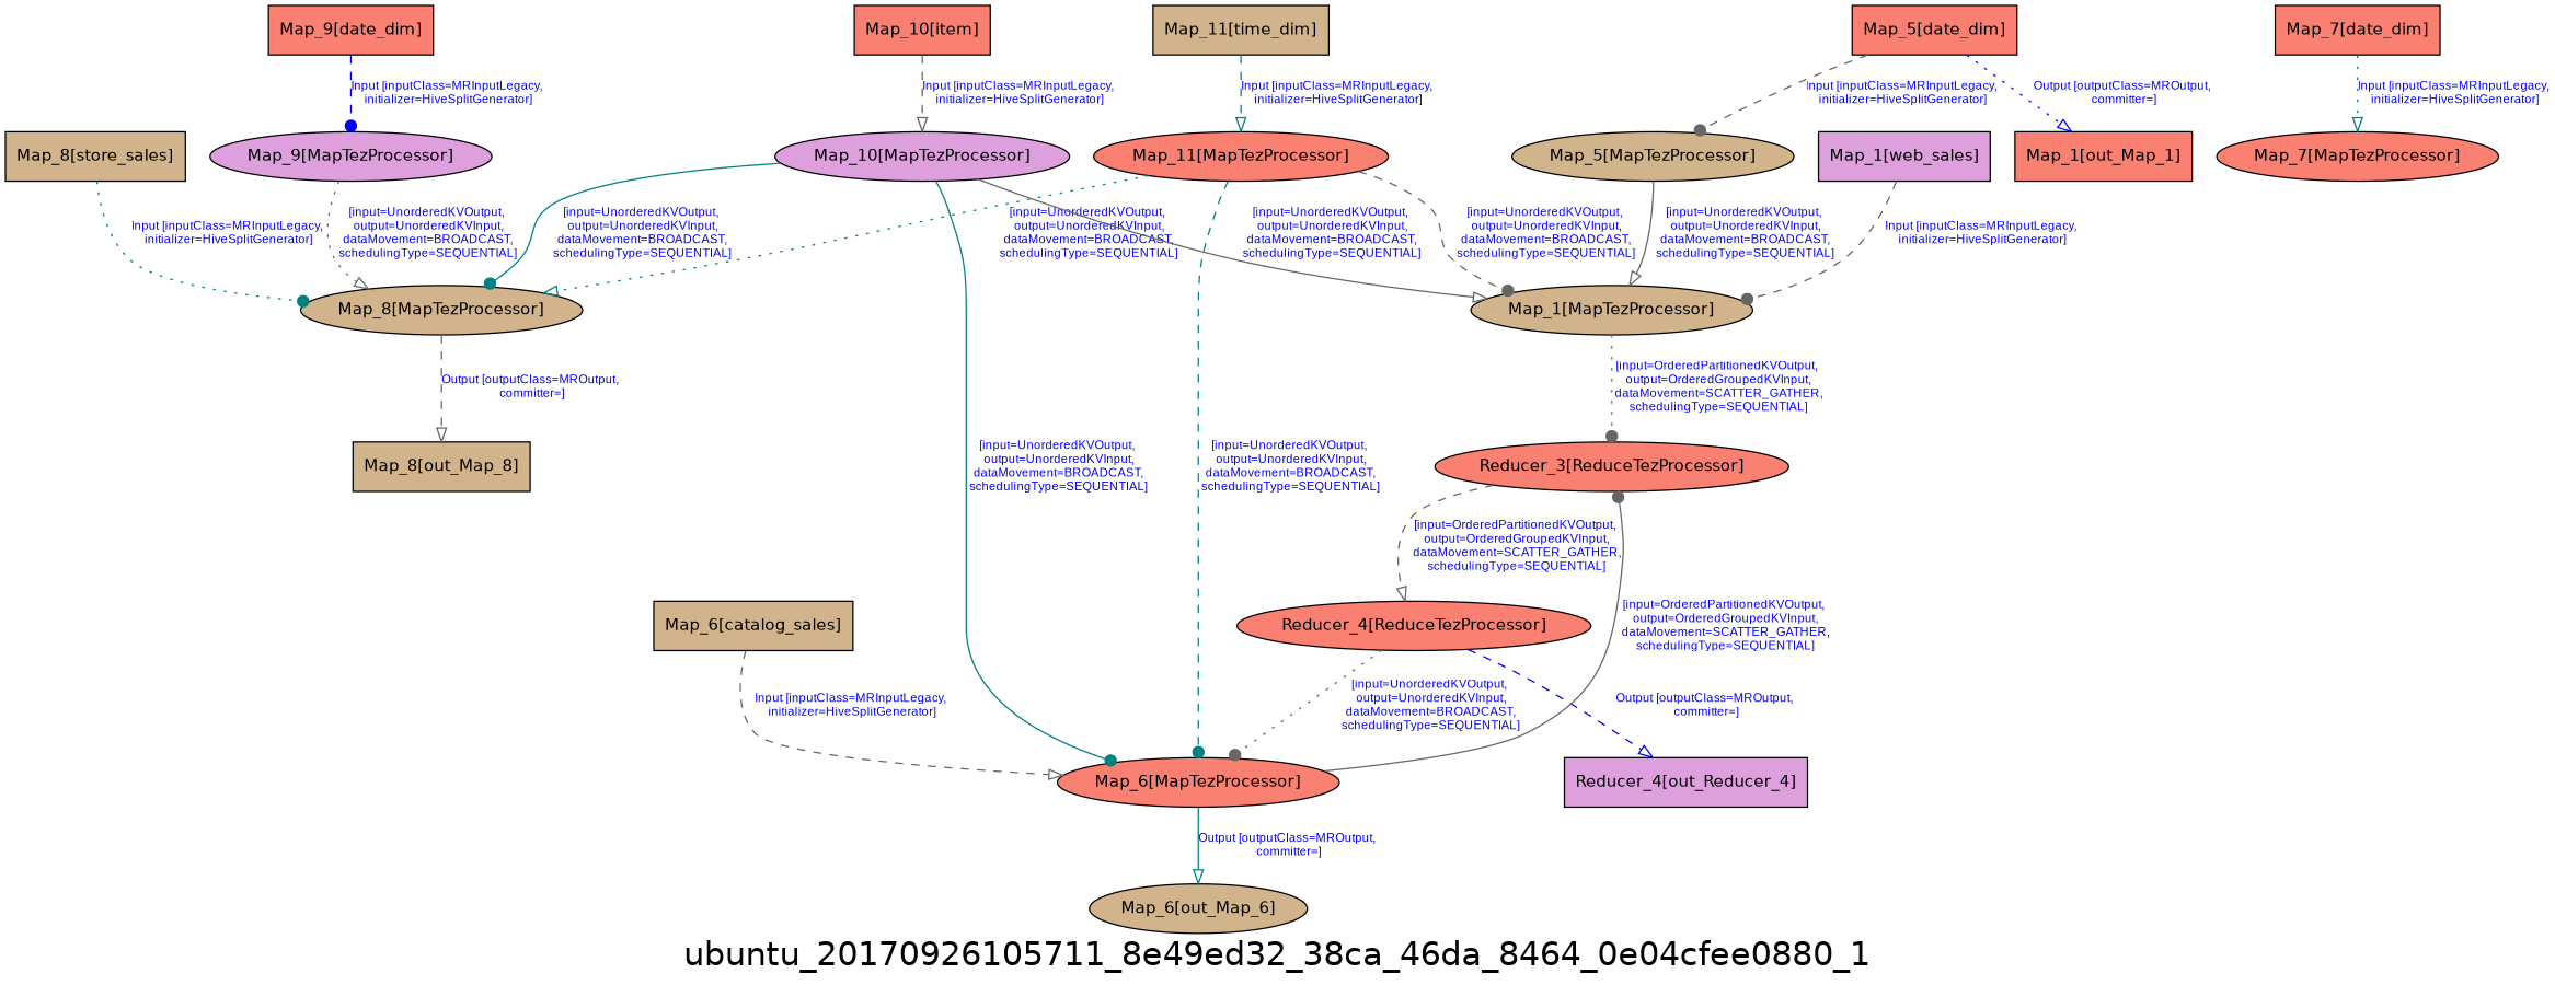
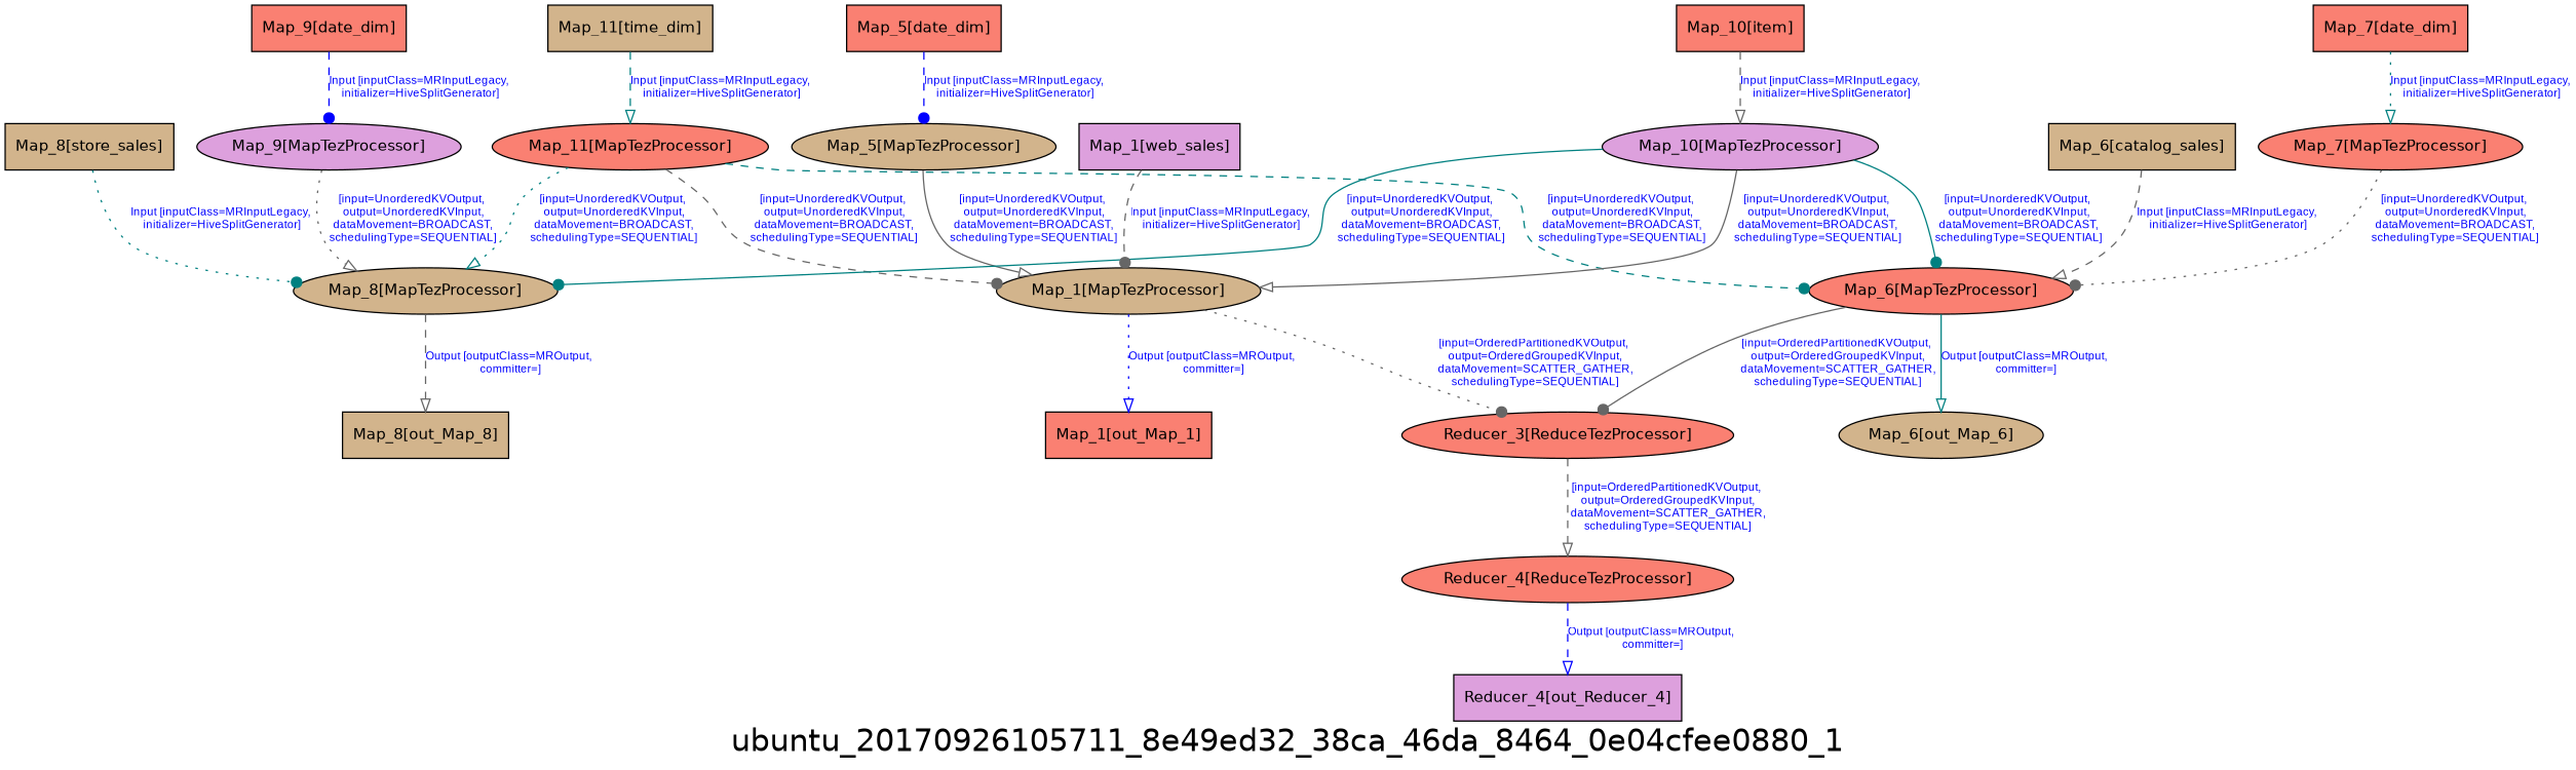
  digraph {
    fontname=Helvetica
    fontsize=24
    label=ubuntu_20170926105711_8e49ed32_38ca_46da_8464_0e04cfee0880_1
    node [fillcolor=salmon fontname=Helvetica fontsize=12 shape=box style=filled]
    edge [arrowhead=onormal color=gray40 fontcolor=blue fontname=Arial fontsize=9 style=dashed]
    n1 [fillcolor=tan label="Map_8[store_sales]"]
    n2 [fillcolor=tan label="Map_8[MapTezProcessor]" shape=""]
    n3 [fillcolor=tan label="Map_8[out_Map_8]"]
    n4 [label="Reducer_3[ReduceTezProcessor]" shape=""]
    n5 [label="Reducer_4[ReduceTezProcessor]" shape=""]
    n6 [fillcolor=tan label="Map_5[MapTezProcessor]" shape=""]
    n7 [fillcolor=tan label="Map_1[MapTezProcessor]" shape=""]
    n8 [label="Map_1[out_Map_1]"]
    n9 [label="Map_5[date_dim]"]
    n10 [fillcolor=tan label="Map_6[catalog_sales]"]
    n11 [label="Map_6[MapTezProcessor]" shape=""]
    n12 [fillcolor=tan label="Map_6[out_Map_6]" shape=ellipse]
    n13 [label="Map_11[MapTezProcessor]" shape=""]
    n14 [fillcolor=plum label="Map_10[MapTezProcessor]" shape=""]
    n15 [fillcolor=plum label="Reducer_4[out_Reducer_4]"]
    n16 [label="Map_9[date_dim]"]
    n17 [fillcolor=plum label="Map_9[MapTezProcessor]" shape=""]
    n18 [fillcolor=plum label="Map_1[web_sales]"]
    n19 [label="Map_10[item]"]
    n20 [label="Map_7[date_dim]"]
    n21 [label="Map_7[MapTezProcessor]" shape=""]
    n22 [fillcolor=tan label="Map_11[time_dim]"]
    n1 -> n2 [arrowhead=dot color=teal label="Input [inputClass=MRInputLegacy,\n initializer=HiveSplitGenerator]" style=dotted]
    n2 -> n3 [label="Output [outputClass=MROutput,\n committer=]"]
    n4 -> n5 [label="[input=OrderedPartitionedKVOutput,\n output=OrderedGroupedKVInput,\n dataMovement=SCATTER_GATHER,\n schedulingType=SEQUENTIAL]"]
    n5 -> n15 [color=blue label="Output [outputClass=MROutput,\n committer=]"]
    n6 -> n7 [label="[input=UnorderedKVOutput,\n output=UnorderedKVInput,\n dataMovement=BROADCAST,\n schedulingType=SEQUENTIAL]" style=solid]
    n7 -> n4 [arrowhead=dot label="[input=OrderedPartitionedKVOutput,\n output=OrderedGroupedKVInput,\n dataMovement=SCATTER_GATHER,\n schedulingType=SEQUENTIAL]" style=dotted]
-   n9 -> n8 [color=blue label="Output [outputClass=MROutput,\n committer=]" style=dotted]
-   n9 -> n6 [arrowhead=dot label="Input [inputClass=MRInputLegacy,\n initializer=HiveSplitGenerator]"]
+   n7 -> n8 [color=blue label="Output [outputClass=MROutput,\n committer=]" style=dotted]
+   n9 -> n6 [arrowhead=dot color=blue label="Input [inputClass=MRInputLegacy,\n initializer=HiveSplitGenerator]"]
    n10 -> n11 [label="Input [inputClass=MRInputLegacy,\n initializer=HiveSplitGenerator]"]
    n11 -> n4 [arrowhead=dot label="[input=OrderedPartitionedKVOutput,\n output=OrderedGroupedKVInput,\n dataMovement=SCATTER_GATHER,\n schedulingType=SEQUENTIAL]" style=solid]
    n11 -> n12 [color=teal label="Output [outputClass=MROutput,\n committer=]" style=solid]
    n13 -> n2 [color=teal label="[input=UnorderedKVOutput,\n output=UnorderedKVInput,\n dataMovement=BROADCAST,\n schedulingType=SEQUENTIAL]" style=dotted]
    n13 -> n7 [arrowhead=dot label="[input=UnorderedKVOutput,\n output=UnorderedKVInput,\n dataMovement=BROADCAST,\n schedulingType=SEQUENTIAL]"]
    n13 -> n11 [arrowhead=dot color=teal label="[input=UnorderedKVOutput,\n output=UnorderedKVInput,\n dataMovement=BROADCAST,\n schedulingType=SEQUENTIAL]"]
    n14 -> n2 [arrowhead=dot color=teal label="[input=UnorderedKVOutput,\n output=UnorderedKVInput,\n dataMovement=BROADCAST,\n schedulingType=SEQUENTIAL]" style=solid]
    n14 -> n7 [label="[input=UnorderedKVOutput,\n output=UnorderedKVInput,\n dataMovement=BROADCAST,\n schedulingType=SEQUENTIAL]" style=solid]
    n14 -> n11 [arrowhead=dot color=teal label="[input=UnorderedKVOutput,\n output=UnorderedKVInput,\n dataMovement=BROADCAST,\n schedulingType=SEQUENTIAL]" style=solid]
    n16 -> n17 [arrowhead=dot color=blue label="Input [inputClass=MRInputLegacy,\n initializer=HiveSplitGenerator]"]
    n17 -> n2 [label="[input=UnorderedKVOutput,\n output=UnorderedKVInput,\n dataMovement=BROADCAST,\n schedulingType=SEQUENTIAL]" style=dotted]
    n18 -> n7 [arrowhead=dot label="Input [inputClass=MRInputLegacy,\n initializer=HiveSplitGenerator]"]
    n19 -> n14 [label="Input [inputClass=MRInputLegacy,\n initializer=HiveSplitGenerator]"]
    n20 -> n21 [color=teal label="Input [inputClass=MRInputLegacy,\n initializer=HiveSplitGenerator]" style=dotted]
-   n5 -> n11 [arrowhead=dot label="[input=UnorderedKVOutput,\n output=UnorderedKVInput,\n dataMovement=BROADCAST,\n schedulingType=SEQUENTIAL]" style=dotted]
+   n21 -> n11 [arrowhead=dot label="[input=UnorderedKVOutput,\n output=UnorderedKVInput,\n dataMovement=BROADCAST,\n schedulingType=SEQUENTIAL]" style=dotted]
    n22 -> n13 [color=teal label="Input [inputClass=MRInputLegacy,\n initializer=HiveSplitGenerator]"]
  }
